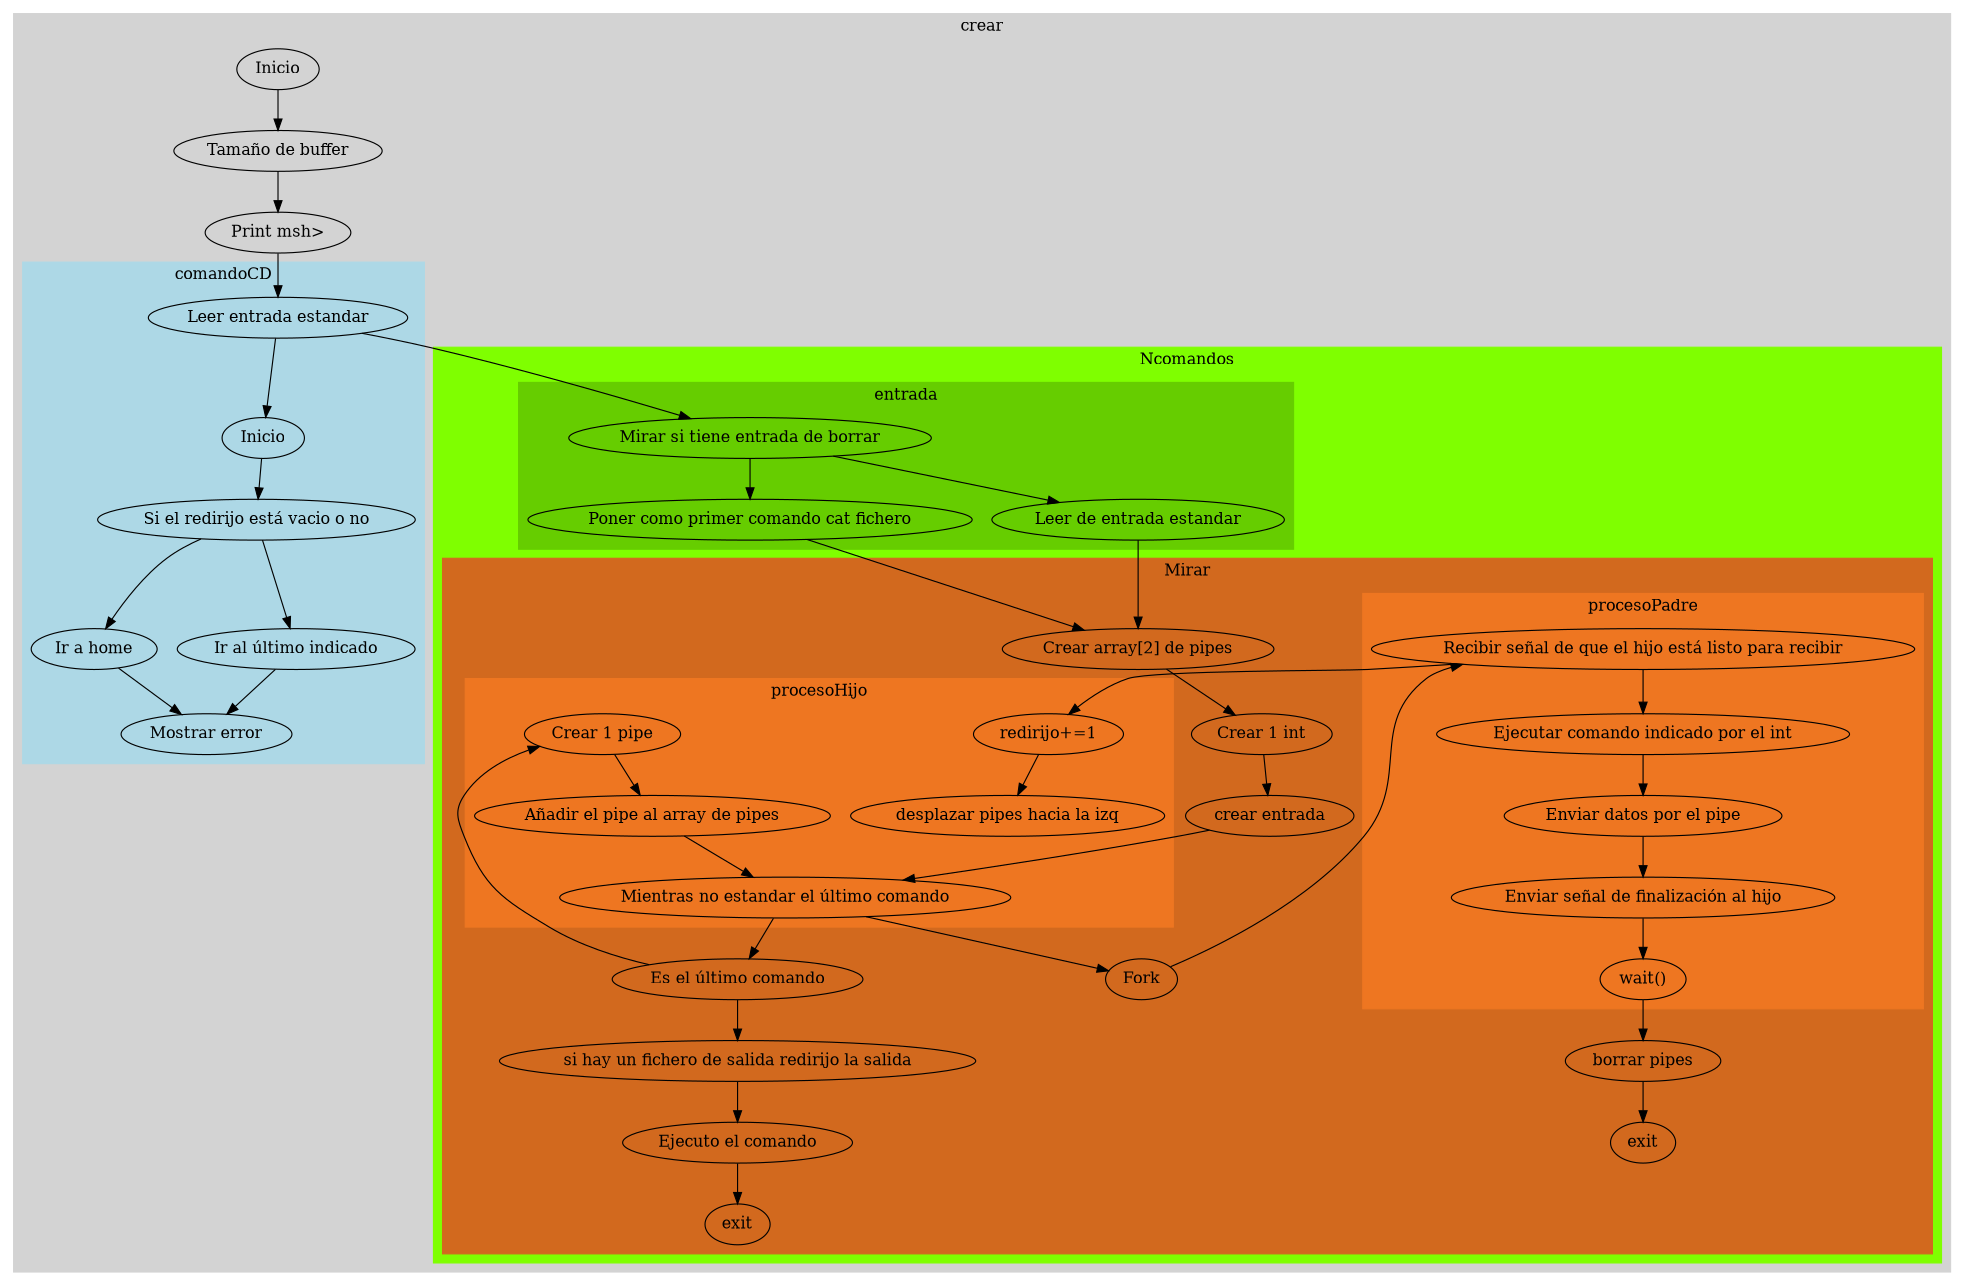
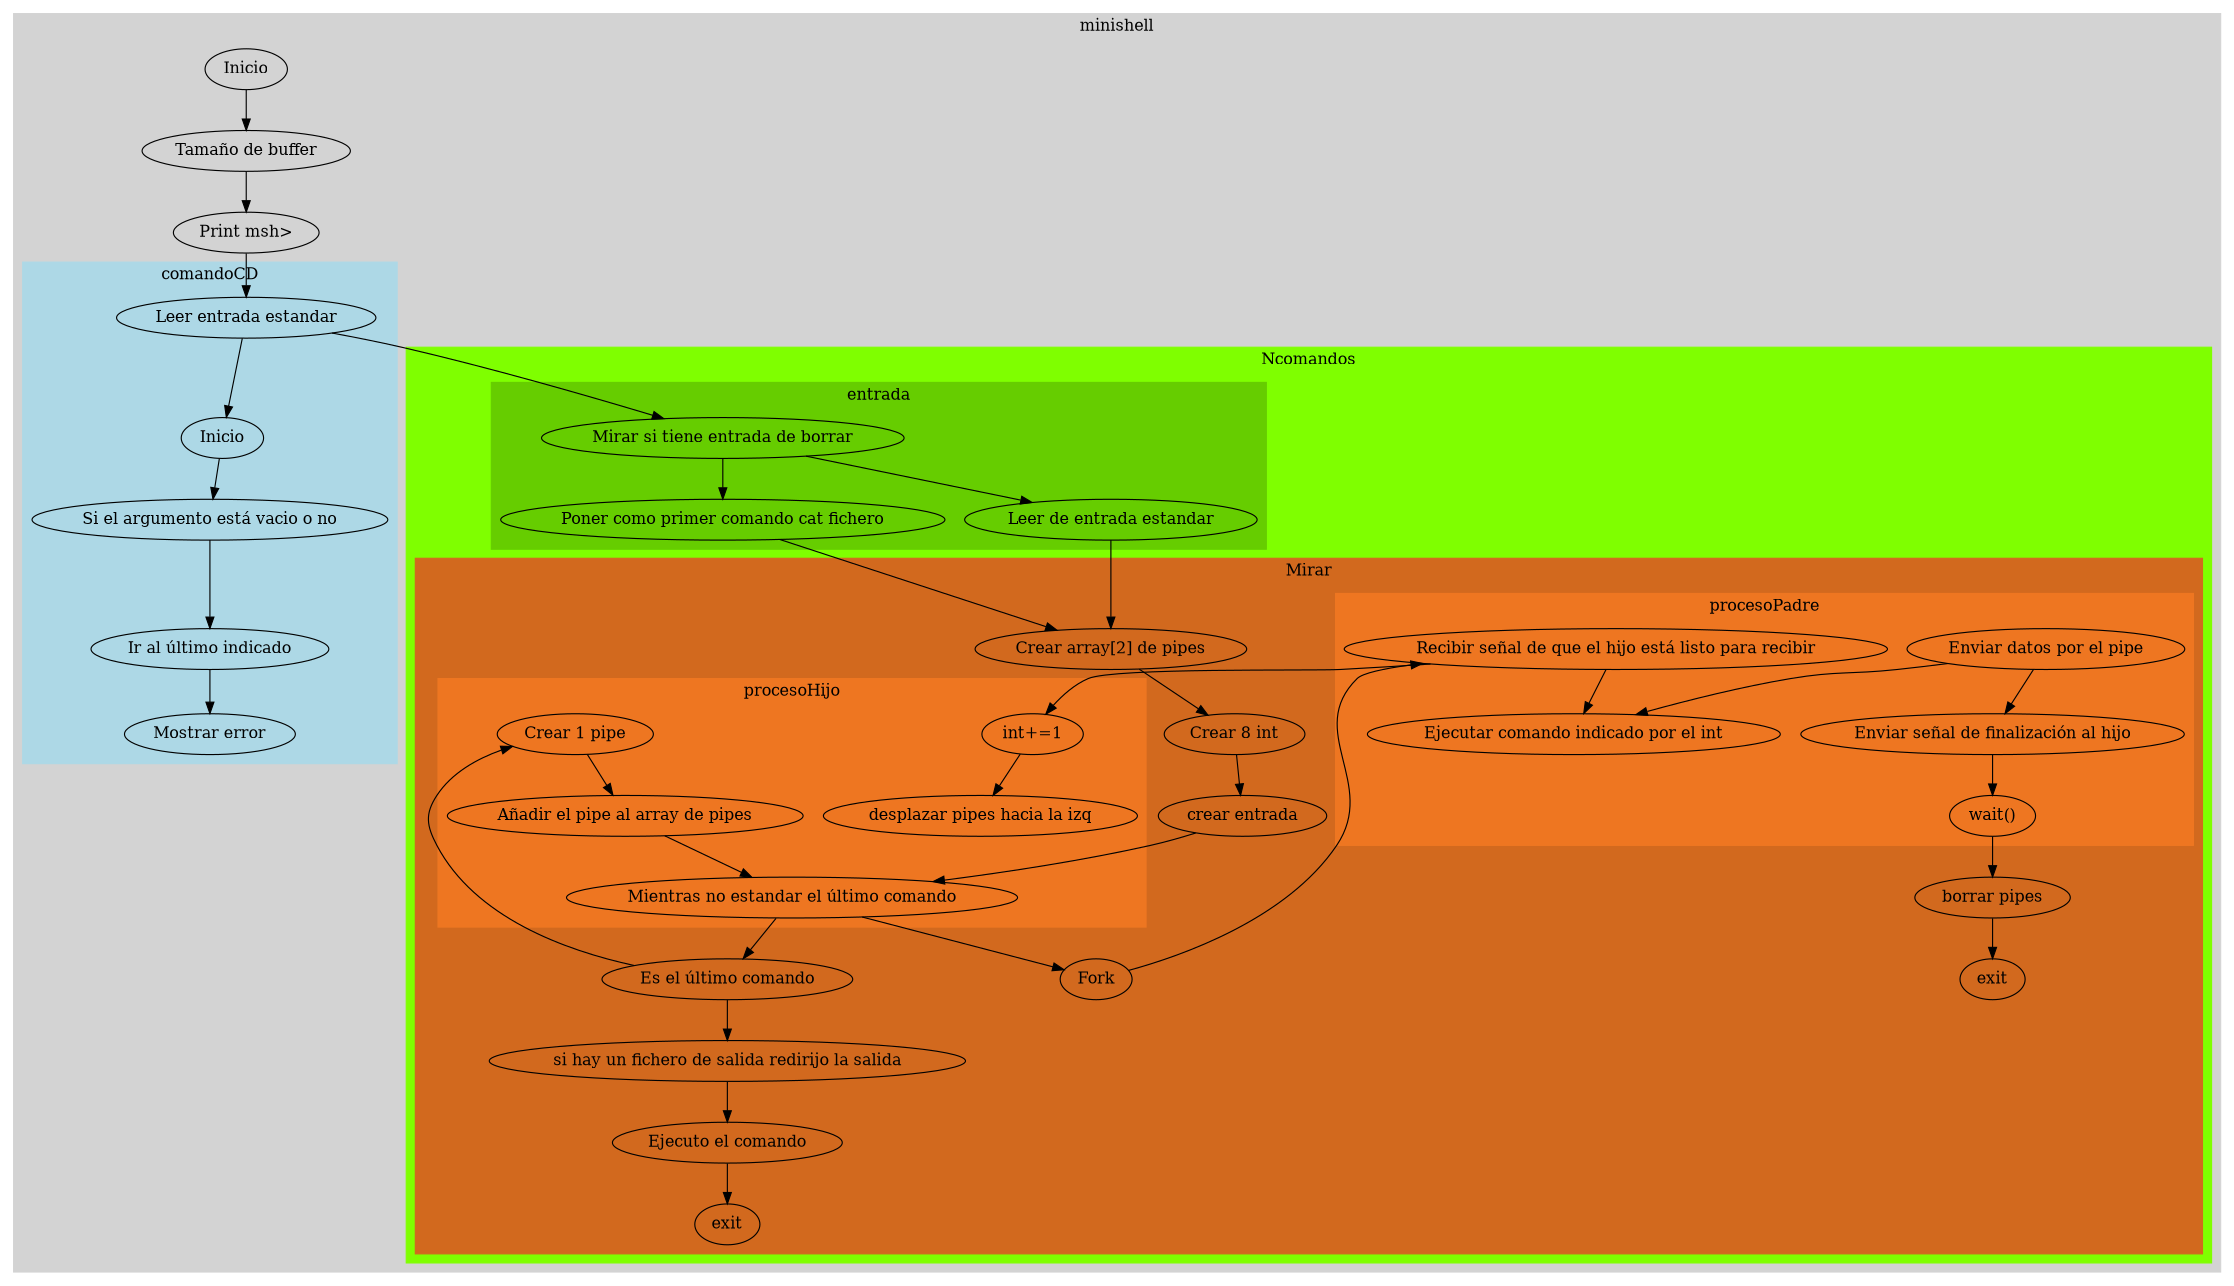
  digraph {
    n1 [label="Leer entrada estandar"]
    n2 [label=Inicio]
-   n3 [label="Si el redirijo está vacio o no"]
-   n4 [label="Ir a home"]
+   n3 [label="Si el argumento está vacio o no"]
    n5 [label="Ir al último indicado"]
    n6 [label="Mostrar error"]
    n7 [label="Mirar si tiene entrada de borrar"]
    n8 [label="Poner como primer comando cat fichero"]
    n9 [label="Leer de entrada estandar"]
    n10 [label="Recibir señal de que el hijo está listo para recibir"]
    n11 [label="Ejecutar comando indicado por el int"]
    n12 [label="Enviar datos por el pipe"]
    n13 [label="Enviar señal de finalización al hijo"]
    n14 [label="wait()"]
    n15 [label="Mientras no estandar el último comando"]
-   n16 [label="redirijo+=1"]
+   n16 [label="int+=1"]
    n17 [label="desplazar pipes hacia la izq"]
    n18 [label="Crear 1 pipe"]
    n19 [label="Añadir el pipe al array de pipes"]
    n20 [label="Crear array[2] de pipes"]
-   n21 [label="Crear 1 int"]
+   n21 [label="Crear 8 int"]
    n22 [label="crear entrada"]
    n23 [label=Fork]
    n24 [label="Es el último comando"]
    n25 [label="si hay un fichero de salida redirijo la salida"]
    n26 [label="Ejecuto el comando"]
    n27 [label=exit]
    n28 [label="borrar pipes"]
    n29 [label=exit]
    n30 [label=Inicio]
    n31 [label="Tamaño de buffer"]
    n32 [label="Print msh>"]
    subgraph cluster_1 {
      color=lightgrey
-     label=crear
+     label=minishell
      style=filled
      n30
      n31
      n32
      subgraph cluster_2 {
        color=lightblue
        label=comandoCD
        style=filled
        n1
        n2
        n3
-       n4
        n5
        n6
      }
      subgraph cluster_3 {
        color=chartreuse
        label=Ncomandos
        style=filled
        subgraph cluster_4 {
          color=chartreuse3
          label=entrada
          style=filled
          n7
          n8
          n9
        }
        subgraph cluster_5 {
          color=chocolate
          label=Mirar
          style=filled
          n20
          n21
          n22
          n23
          n24
          n25
          n26
          n27
          n28
          n29
          subgraph cluster_6 {
            color=chocolate2
            label=procesoPadre
            style=filled
            n10
            n11
            n12
            n13
            n14
          }
          subgraph cluster_7 {
            color=chocolate2
            label=procesoHijo
            style=filled
            n15
            n16
            n17
            n18
            n19
          }
        }
      }
    }
    n1 -> n2
    n1 -> n7
    n2 -> n3
-   n3 -> n4
    n3 -> n5
-   n4 -> n6
    n5 -> n6
    n7 -> n8
    n7 -> n9
    n8 -> n20
    n9 -> n20
    n10 -> n11
    n10 -> n16
-   n11 -> n12
+   n12 -> n11
    n12 -> n13
    n13 -> n14
    n14 -> n28
    n15 -> n23
    n15 -> n24
    n16 -> n17
    n18 -> n19
    n19 -> n15
    n20 -> n21
    n21 -> n22
    n22 -> n15
    n23 -> n10
    n24 -> n18
    n24 -> n25
    n25 -> n26
    n26 -> n27
    n28 -> n29
    n30 -> n31
    n31 -> n32
    n32 -> n1
  }
